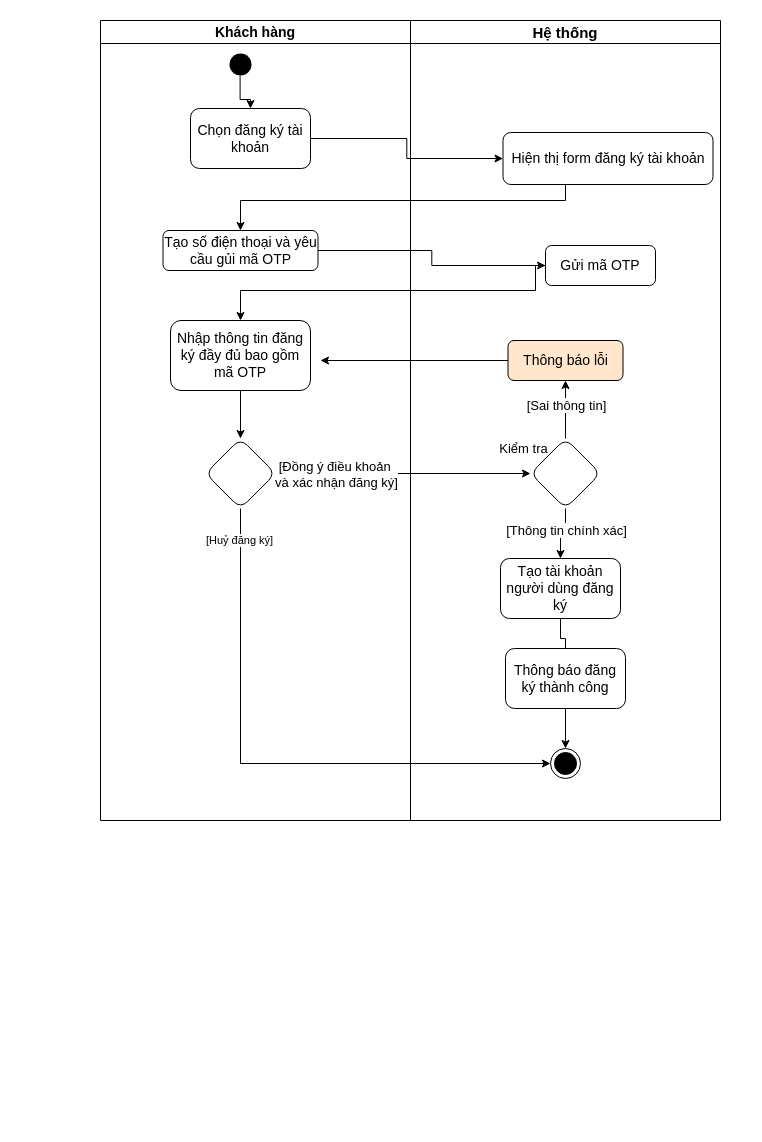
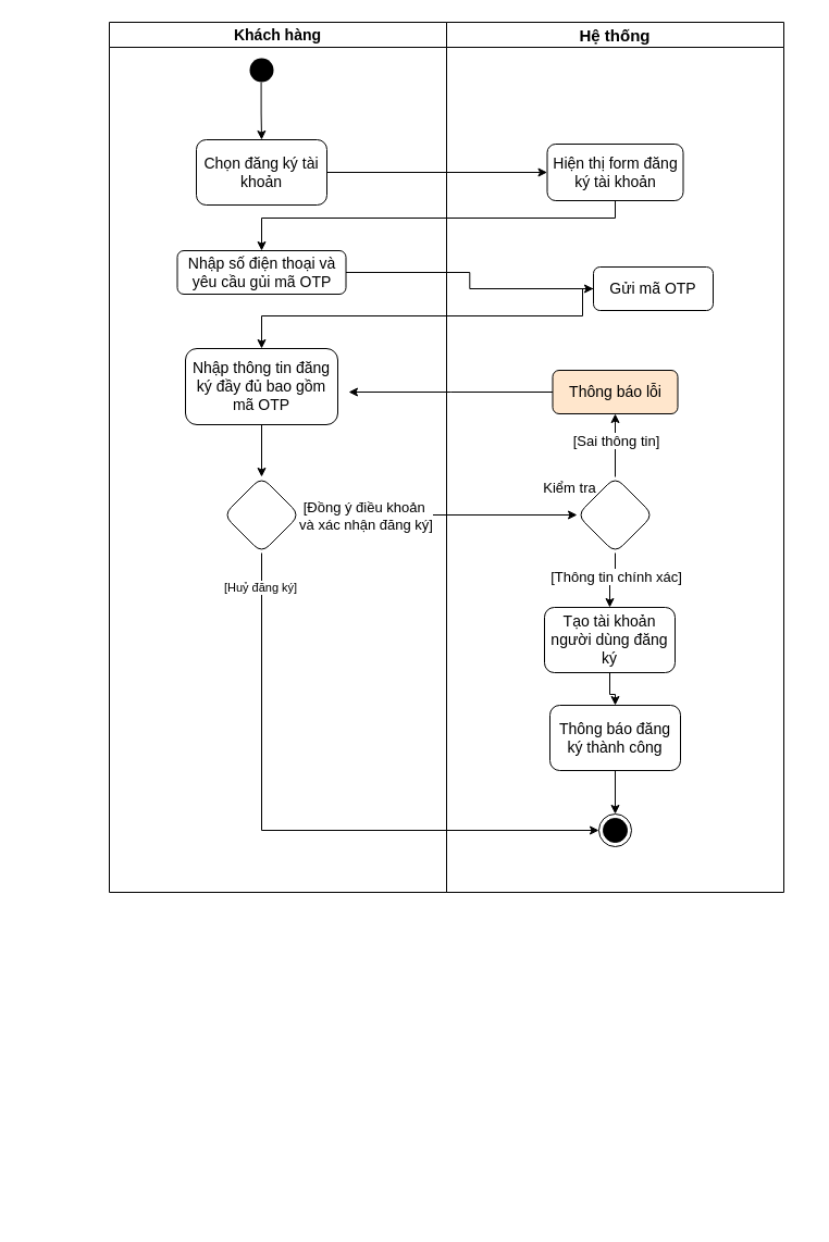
  <mxCell id="0" />
  <mxCell id="1" parent="0" />
  <mxCell id="2" value="" style="group" vertex="1" connectable="0" parent="1"><mxGeometry x="20" y="20" width="720" height="1100" as="geometry" /></mxCell>
  <mxCell id="3" value="" style="group" vertex="1" connectable="0" parent="2"><mxGeometry x="80" width="620" height="1100" as="geometry" /></mxCell>
  <mxCell id="4" value="" style="group" vertex="1" connectable="0" parent="3"><mxGeometry width="620" height="1100" as="geometry" /></mxCell>
  <mxCell id="5" value="&lt;font style=&quot;font-size: 14px;&quot;&gt;Khách hàng&lt;/font&gt;" style="swimlane;whiteSpace=wrap;html=1;" vertex="1" parent="4"><mxGeometry width="310" height="800" as="geometry" /></mxCell>
  <mxCell id="6" value="" style="edgeStyle=orthogonalEdgeStyle;rounded=0;orthogonalLoop=1;jettySize=auto;html=1;exitX=0.486;exitY=0.874;exitDx=0;exitDy=0;exitPerimeter=0;" edge="1" parent="5" source="7" target="8"><mxGeometry relative="1" as="geometry" /></mxCell>
  <mxCell id="7" value="" style="ellipse;html=1;shape=startState;fillColor=#000000;strokeColor=none;" vertex="1" parent="5"><mxGeometry x="125" y="29" width="30" height="30" as="geometry" /></mxCell>
- <mxCell id="8" value="Chọn đăng ký tài khoản" style="rounded=1;whiteSpace=wrap;html=1;fontSize=14;" vertex="1" parent="5"><mxGeometry x="90" y="88" width="120" height="60" as="geometry" /></mxCell>
- <mxCell id="9" value="Tạo số điện thoại và yêu cầu gủi mã OTP" style="rounded=1;whiteSpace=wrap;html=1;fontSize=14;" vertex="1" parent="5"><mxGeometry x="62.5" y="210" width="155" height="40" as="geometry" /></mxCell>
+ <mxCell id="8" value="Chọn đăng ký tài khoản" style="rounded=1;whiteSpace=wrap;html=1;fontSize=14;" vertex="1" parent="5"><mxGeometry x="80" y="108" width="120" height="60" as="geometry" /></mxCell>
+ <mxCell id="9" value="Nhập số điện thoại và yêu cầu gủi mã OTP" style="rounded=1;whiteSpace=wrap;html=1;fontSize=14;" vertex="1" parent="5"><mxGeometry x="62.5" y="210" width="155" height="40" as="geometry" /></mxCell>
  <mxCell id="10" value="Nhập thông tin đăng ký đầy đủ bao gồm mã OTP" style="rounded=1;whiteSpace=wrap;html=1;fontSize=14;" vertex="1" parent="5"><mxGeometry x="70" y="300" width="140" height="70" as="geometry" /></mxCell>
  <mxCell id="11" value="" style="rhombus;whiteSpace=wrap;html=1;rounded=1;" vertex="1" parent="5"><mxGeometry x="105" y="418" width="70" height="70" as="geometry" /></mxCell>
  <mxCell id="12" value="" style="edgeStyle=orthogonalEdgeStyle;rounded=0;orthogonalLoop=1;jettySize=auto;html=1;" edge="1" parent="5" source="10" target="11"><mxGeometry relative="1" as="geometry" /></mxCell>
  <mxCell id="13" value="" style="edgeStyle=orthogonalEdgeStyle;rounded=0;orthogonalLoop=1;jettySize=auto;html=1;" edge="1" parent="5" source="15" target="18"><mxGeometry relative="1" as="geometry" /></mxCell>
  <mxCell id="14" value="[Sai thông tin]" style="edgeLabel;html=1;align=center;verticalAlign=middle;resizable=0;points=[];fontSize=13;" vertex="1" connectable="0" parent="13"><mxGeometry x="0.157" relative="1" as="geometry"><mxPoint as="offset" /></mxGeometry></mxCell>
  <mxCell id="15" value="" style="rhombus;whiteSpace=wrap;html=1;rounded=1;" vertex="1" parent="5"><mxGeometry x="430" y="418" width="70" height="70" as="geometry" /></mxCell>
  <mxCell id="16" value="Kiểm tra" style="text;html=1;align=center;verticalAlign=middle;resizable=0;points=[];autosize=1;strokeColor=none;fillColor=none;fontSize=13;" vertex="1" parent="5"><mxGeometry x="388" y="413" width="70" height="30" as="geometry" /></mxCell>
  <mxCell id="17" style="edgeStyle=orthogonalEdgeStyle;rounded=0;orthogonalLoop=1;jettySize=auto;html=1;" edge="1" parent="5" source="18"><mxGeometry relative="1" as="geometry"><mxPoint x="220" y="340" as="targetPoint" /></mxGeometry></mxCell>
  <mxCell id="18" value="Thông báo lỗi" style="whiteSpace=wrap;html=1;rounded=1;fontSize=14;fillColor=#ffe6cc;" vertex="1" parent="5"><mxGeometry x="407.5" y="320" width="115" height="40" as="geometry" /></mxCell>
  <mxCell id="19" value="" style="edgeStyle=orthogonalEdgeStyle;rounded=0;orthogonalLoop=1;jettySize=auto;html=1;" edge="1" parent="5" source="11" target="15"><mxGeometry relative="1" as="geometry" /></mxCell>
  <mxCell id="20" value="[Đồng ý điều khoản&amp;nbsp;&lt;div style=&quot;font-size: 13px;&quot;&gt;và xác nhận đăng ký]&lt;/div&gt;" style="edgeLabel;html=1;align=center;verticalAlign=middle;resizable=0;points=[];fontSize=13;" vertex="1" connectable="0" parent="19"><mxGeometry x="-0.764" y="-3" relative="1" as="geometry"><mxPoint x="30" y="-3" as="offset" /></mxGeometry></mxCell>
  <mxCell id="21" value="&lt;font style=&quot;font-size: 15px;&quot;&gt;Hệ thống&lt;/font&gt;" style="swimlane;whiteSpace=wrap;html=1;" vertex="1" parent="4"><mxGeometry x="310" width="310" height="800" as="geometry" /></mxCell>
  <mxCell id="22" value="Gửi mã OTP" style="rounded=1;whiteSpace=wrap;html=1;fontSize=14;" vertex="1" parent="21"><mxGeometry x="135" y="225" width="110" height="40" as="geometry" /></mxCell>
  <mxCell id="23" value="" style="ellipse;html=1;shape=endState;fillColor=#000000;strokeColor=#000000;" vertex="1" parent="21"><mxGeometry x="140" y="728" width="30" height="30" as="geometry" /></mxCell>
- <mxCell id="24" value="Hiện thị form đăng ký tài khoản" style="whiteSpace=wrap;html=1;rounded=1;fontSize=14;" vertex="1" parent="21"><mxGeometry x="92.5" y="112" width="210" height="52" as="geometry" /></mxCell>
+ <mxCell id="24" value="Hiện thị form đăng ký tài khoản" style="whiteSpace=wrap;html=1;rounded=1;fontSize=14;" vertex="1" parent="21"><mxGeometry x="92.5" y="112" width="125" height="52" as="geometry" /></mxCell>
  <mxCell id="25" value="Thông báo đăng ký thành công" style="whiteSpace=wrap;html=1;rounded=1;fontSize=14;" vertex="1" parent="21"><mxGeometry x="95" y="628" width="120" height="60" as="geometry" /></mxCell>
  <mxCell id="26" value="" style="edgeStyle=orthogonalEdgeStyle;rounded=0;orthogonalLoop=1;jettySize=auto;html=1;" edge="1" parent="21" source="25" target="23"><mxGeometry relative="1" as="geometry" /></mxCell>
  <mxCell id="27" value="Tạo tài khoản người dùng đăng ký" style="whiteSpace=wrap;html=1;rounded=1;fontSize=14;" vertex="1" parent="21"><mxGeometry x="90" y="538" width="120" height="60" as="geometry" /></mxCell>
- <mxCell id="28" value="" style="edgeStyle=orthogonalEdgeStyle;rounded=0;orthogonalLoop=1;jettySize=auto;html=1;endArrow=none;" edge="1" parent="21" source="27" target="25"><mxGeometry relative="1" as="geometry" /></mxCell>
+ <mxCell id="28" value="" style="edgeStyle=orthogonalEdgeStyle;rounded=0;orthogonalLoop=1;jettySize=auto;html=1;" edge="1" parent="21" source="27" target="25"><mxGeometry relative="1" as="geometry" /></mxCell>
  <mxCell id="29" style="edgeStyle=orthogonalEdgeStyle;rounded=0;orthogonalLoop=1;jettySize=auto;html=1;" edge="1" parent="4" source="9" target="22"><mxGeometry relative="1" as="geometry" /></mxCell>
  <mxCell id="30" style="edgeStyle=orthogonalEdgeStyle;rounded=0;orthogonalLoop=1;jettySize=auto;html=1;entryX=0.5;entryY=0;entryDx=0;entryDy=0;" edge="1" parent="4" source="22" target="10"><mxGeometry relative="1" as="geometry"><Array as="points"><mxPoint x="435" y="270" /><mxPoint x="140" y="270" /></Array></mxGeometry></mxCell>
  <mxCell id="31" style="edgeStyle=orthogonalEdgeStyle;rounded=0;orthogonalLoop=1;jettySize=auto;html=1;entryX=0;entryY=0.5;entryDx=0;entryDy=0;" edge="1" parent="4" source="11" target="23"><mxGeometry relative="1" as="geometry"><Array as="points"><mxPoint x="140" y="743" /></Array></mxGeometry></mxCell>
  <mxCell id="32" value="[Huỷ đăng ký]" style="edgeLabel;html=1;align=center;verticalAlign=middle;resizable=0;points=[];" vertex="1" connectable="0" parent="31"><mxGeometry x="-0.892" y="-2" relative="1" as="geometry"><mxPoint as="offset" /></mxGeometry></mxCell>
  <mxCell id="33" value="" style="edgeStyle=orthogonalEdgeStyle;rounded=0;orthogonalLoop=1;jettySize=auto;html=1;" edge="1" parent="4" source="8" target="24"><mxGeometry relative="1" as="geometry" /></mxCell>
  <mxCell id="34" style="edgeStyle=orthogonalEdgeStyle;rounded=0;orthogonalLoop=1;jettySize=auto;html=1;entryX=0.5;entryY=0;entryDx=0;entryDy=0;" edge="1" parent="4" source="24" target="9"><mxGeometry relative="1" as="geometry"><Array as="points"><mxPoint x="465" y="180" /><mxPoint x="140" y="180" /></Array></mxGeometry></mxCell>
  <mxCell id="35" value="" style="edgeStyle=orthogonalEdgeStyle;rounded=0;orthogonalLoop=1;jettySize=auto;html=1;" edge="1" parent="4" source="15" target="27"><mxGeometry relative="1" as="geometry" /></mxCell>
  <mxCell id="36" value="[Thông tin chính xác]" style="edgeLabel;html=1;align=center;verticalAlign=middle;resizable=0;points=[];fontSize=13;" vertex="1" connectable="0" parent="35"><mxGeometry x="-0.408" y="1" relative="1" as="geometry"><mxPoint x="-1" y="5" as="offset" /></mxGeometry></mxCell>
